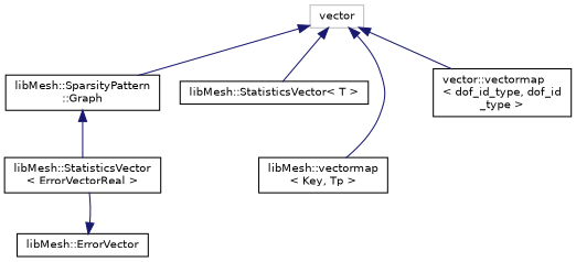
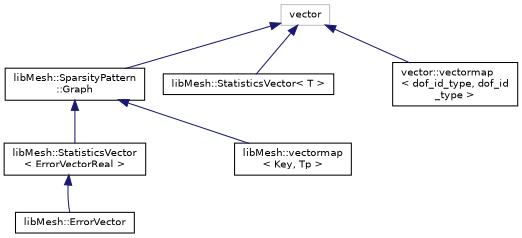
  digraph {
    rankdir=TB
    node [color=black fillcolor=white fontname=Helvetica fontsize=10 shape=record style=filled]
    edge [color=midnightblue dir=back fontname=Helvetica fontsize=10 labelfontname=Helvetica labelfontsize=10 style=solid]
    n1 [color=grey75 height=0.2 label=vector width=0.4]
    n2 [height=0.2 label="libMesh::SparsityPattern\l::Graph" width=0.4]
    n3 [height=0.2 label="libMesh::StatisticsVector\< T \>" width=0.4]
    n4 [height=0.2 label="libMesh::vectormap\l\< Key, Tp \>" width=0.4]
    n5 [height=0.2 label="vector::vectormap\l\< dof_id_type, dof_id\l_type \>" width=0.4]
    n6 [height=0.2 label="libMesh::StatisticsVector\l\< ErrorVectorReal \>" width=0.4]
    n7 [height=0.2 label="libMesh::ErrorVector" width=0.4]
    n1 -> n2
    n1 -> n3
-   n1 -> n4
+   n2 -> n4
    n1 -> n5
    n2 -> n6
-   n7 -> n6
+   n6 -> n7
  }
